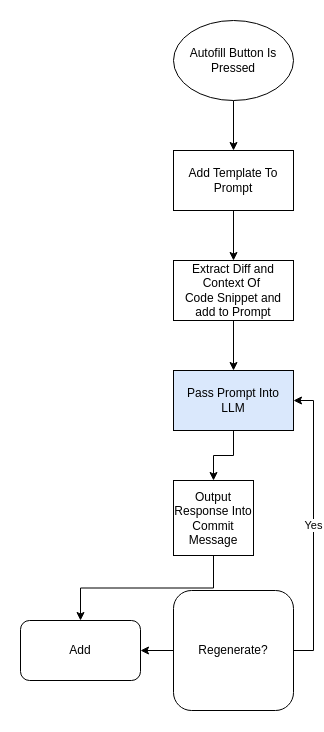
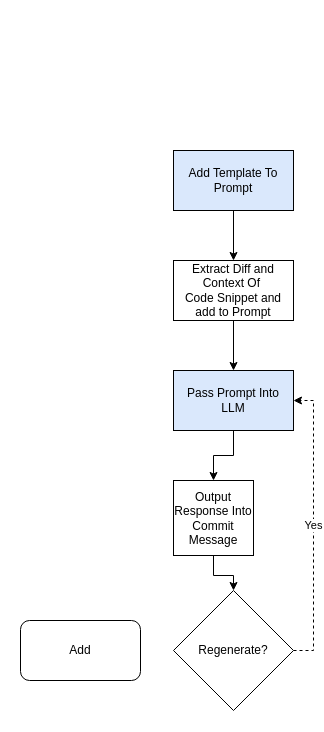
  <mxCell id="0" />
  <mxCell id="1" parent="0" />
- <mxCell id="2" style="edgeStyle=orthogonalEdgeStyle;rounded=0;orthogonalLoop=1;jettySize=auto;html=1;exitX=0.5;exitY=1;exitDx=0;exitDy=0;entryX=0.5;entryY=0;entryDx=0;entryDy=0;" edge="1" parent="1" source="3" target="9"><mxGeometry relative="1" as="geometry" /></mxCell>
- <mxCell id="3" value="Autofill Button Is Pressed" style="ellipse;whiteSpace=wrap;html=1;" vertex="1" parent="1"><mxGeometry x="173" y="20" width="120" height="80" as="geometry" /></mxCell>
  <mxCell id="4" style="edgeStyle=orthogonalEdgeStyle;rounded=0;orthogonalLoop=1;jettySize=auto;html=1;exitX=0.5;exitY=1;exitDx=0;exitDy=0;entryX=0.5;entryY=0;entryDx=0;entryDy=0;" edge="1" parent="1" source="5" target="7"><mxGeometry relative="1" as="geometry" /></mxCell>
  <mxCell id="5" value="Extract Diff and Context Of&amp;nbsp;&lt;br&gt;Code Snippet and add to Prompt" style="whiteSpace=wrap;html=1;" vertex="1" parent="1"><mxGeometry x="173" y="260" width="120" height="60" as="geometry" /></mxCell>
  <mxCell id="6" style="edgeStyle=orthogonalEdgeStyle;rounded=0;orthogonalLoop=1;jettySize=auto;html=1;exitX=0.5;exitY=1;exitDx=0;exitDy=0;entryX=0.5;entryY=0;entryDx=0;entryDy=0;" edge="1" parent="1" source="7" target="11"><mxGeometry relative="1" as="geometry" /></mxCell>
  <mxCell id="7" value="Pass Prompt Into LLM" style="rounded=0;whiteSpace=wrap;html=1;fillColor=#dae8fc;" vertex="1" parent="1"><mxGeometry x="173" y="370" width="120" height="60" as="geometry" /></mxCell>
  <mxCell id="8" style="edgeStyle=orthogonalEdgeStyle;rounded=0;orthogonalLoop=1;jettySize=auto;html=1;exitX=0.5;exitY=1;exitDx=0;exitDy=0;entryX=0.5;entryY=0;entryDx=0;entryDy=0;" edge="1" parent="1" source="9" target="5"><mxGeometry relative="1" as="geometry" /></mxCell>
- <mxCell id="9" value="Add Template To Prompt" style="rounded=0;whiteSpace=wrap;html=1;" vertex="1" parent="1"><mxGeometry x="173" y="150" width="120" height="60" as="geometry" /></mxCell>
- <mxCell id="10" style="edgeStyle=orthogonalEdgeStyle;rounded=0;orthogonalLoop=1;jettySize=auto;html=1;exitX=0.5;exitY=1;exitDx=0;exitDy=0;" edge="1" parent="1" source="11" target="15"><mxGeometry relative="1" as="geometry" /></mxCell>
+ <mxCell id="9" value="Add Template To Prompt" style="rounded=0;whiteSpace=wrap;html=1;fillColor=#dae8fc;" vertex="1" parent="1"><mxGeometry x="173" y="150" width="120" height="60" as="geometry" /></mxCell>
+ <mxCell id="10" style="edgeStyle=orthogonalEdgeStyle;rounded=0;orthogonalLoop=1;jettySize=auto;html=1;exitX=0.5;exitY=1;exitDx=0;exitDy=0;entryX=0.5;entryY=0;entryDx=0;entryDy=0;" edge="1" parent="1" source="11" target="14"><mxGeometry relative="1" as="geometry" /></mxCell>
  <mxCell id="11" value="Output Response Into Commit Message" style="rounded=0;whiteSpace=wrap;html=1;" vertex="1" parent="1"><mxGeometry x="173" y="480" width="80" height="75" as="geometry" /></mxCell>
- <mxCell id="12" value="Yes" style="edgeStyle=orthogonalEdgeStyle;rounded=0;orthogonalLoop=1;jettySize=auto;html=1;exitX=1;exitY=0.5;exitDx=0;exitDy=0;entryX=1;entryY=0.5;entryDx=0;entryDy=0;" edge="1" parent="1" source="14" target="7"><mxGeometry relative="1" as="geometry"><mxPoint x="370" y="520" as="targetPoint" /></mxGeometry></mxCell>
- <mxCell id="13" style="edgeStyle=orthogonalEdgeStyle;rounded=0;orthogonalLoop=1;jettySize=auto;html=1;exitX=0;exitY=0.5;exitDx=0;exitDy=0;entryX=1;entryY=0.5;entryDx=0;entryDy=0;" edge="1" parent="1" source="14" target="15"><mxGeometry relative="1" as="geometry" /></mxCell>
- <mxCell id="14" value="Regenerate?" style="whiteSpace=wrap;html=1;rounded=1;" vertex="1" parent="1"><mxGeometry x="173" y="590" width="120" height="120" as="geometry" /></mxCell>
+ <mxCell id="12" value="Yes" style="edgeStyle=orthogonalEdgeStyle;rounded=0;orthogonalLoop=1;jettySize=auto;html=1;exitX=1;exitY=0.5;exitDx=0;exitDy=0;entryX=1;entryY=0.5;entryDx=0;entryDy=0;dashed=1;" edge="1" parent="1" source="14" target="7"><mxGeometry relative="1" as="geometry"><mxPoint x="370" y="520" as="targetPoint" /></mxGeometry></mxCell>
+ <mxCell id="14" value="Regenerate?" style="rhombus;whiteSpace=wrap;html=1;" vertex="1" parent="1"><mxGeometry x="173" y="590" width="120" height="120" as="geometry" /></mxCell>
  <mxCell id="15" value="Add" style="rounded=1;whiteSpace=wrap;html=1;" vertex="1" parent="1"><mxGeometry x="20" y="620" width="120" height="60" as="geometry" /></mxCell>
